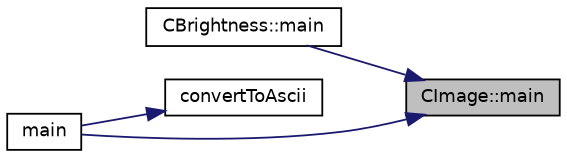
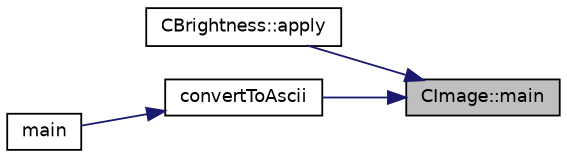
  digraph {
    rankdir=RL
    node [color=black fillcolor=white fontname=Helvetica fontsize=10 shape=record style=filled]
    edge [color=midnightblue dir=back fontname=Helvetica fontsize=10 labelfontname=Helvetica labelfontsize=10 style=solid]
    n1 [fillcolor=grey75 fontcolor=black height=0.2 label="CImage::main" width=0.4]
-   n2 [height=0.2 label="CBrightness::main" width=0.4]
+   n2 [height=0.2 label="CBrightness::apply" width=0.4]
    n3 [height=0.2 label=convertToAscii width=0.4]
    n4 [height=0.2 label=main width=0.4]
    n1 -> n2
-   n1 -> n4
+   n1 -> n3
    n3 -> n4
  }
